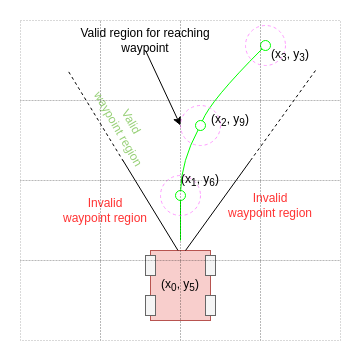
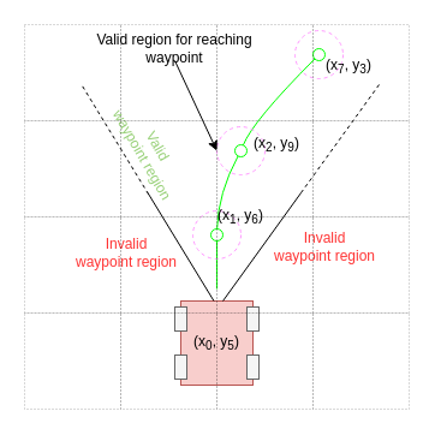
  <mxCell id="0" />
  <mxCell id="1" parent="0" />
  <mxCell id="2" value="" style="rounded=0;whiteSpace=wrap;html=1;rotation=90;fillColor=#f8cecc;strokeColor=#b85450;" parent="1" vertex="1"><mxGeometry x="145" y="255" width="70" height="60" as="geometry" /></mxCell>
  <mxCell id="3" value="" style="rounded=0;whiteSpace=wrap;html=1;fillColor=#f5f5f5;strokeColor=#666666;fontColor=#333333;" parent="1" vertex="1"><mxGeometry x="145" y="255" width="10" height="20" as="geometry" /></mxCell>
  <mxCell id="4" value="" style="rounded=0;whiteSpace=wrap;html=1;fillColor=#f5f5f5;strokeColor=#666666;fontColor=#333333;" parent="1" vertex="1"><mxGeometry x="145" y="295" width="10" height="20" as="geometry" /></mxCell>
  <mxCell id="5" value="" style="rounded=0;whiteSpace=wrap;html=1;fillColor=#f5f5f5;strokeColor=#666666;fontColor=#333333;" parent="1" vertex="1"><mxGeometry x="205" y="255" width="10" height="20" as="geometry" /></mxCell>
  <mxCell id="6" value="" style="rounded=0;whiteSpace=wrap;html=1;fillColor=#f5f5f5;strokeColor=#666666;fontColor=#333333;" parent="1" vertex="1"><mxGeometry x="205" y="295" width="10" height="20" as="geometry" /></mxCell>
  <mxCell id="7" value="" style="endArrow=none;html=1;" parent="1" edge="1"><mxGeometry width="50" height="50" relative="1" as="geometry"><mxPoint x="185" y="250" as="sourcePoint" /><mxPoint x="250" y="160" as="targetPoint" /></mxGeometry></mxCell>
  <mxCell id="8" value="" style="endArrow=none;html=1;" parent="1" edge="1"><mxGeometry width="50" height="50" relative="1" as="geometry"><mxPoint x="177.5" y="250" as="sourcePoint" /><mxPoint x="122.5" y="160" as="targetPoint" /></mxGeometry></mxCell>
  <mxCell id="9" value="" style="ellipse;whiteSpace=wrap;html=1;aspect=fixed;strokeColor=#00FF00;" parent="1" vertex="1"><mxGeometry x="175" y="190" width="10" height="10" as="geometry" /></mxCell>
  <mxCell id="10" value="" style="curved=1;endArrow=none;html=1;strokeColor=#00FF00;endFill=0;" parent="1" target="9" edge="1"><mxGeometry width="50" height="50" relative="1" as="geometry"><mxPoint x="180" y="240" as="sourcePoint" /><mxPoint x="280" y="-20" as="targetPoint" /><Array as="points" /></mxGeometry></mxCell>
  <mxCell id="11" value="" style="ellipse;whiteSpace=wrap;html=1;aspect=fixed;strokeColor=#00FF00;" parent="1" vertex="1"><mxGeometry x="195" y="120" width="10" height="10" as="geometry" /></mxCell>
  <mxCell id="12" value="" style="curved=1;endArrow=none;html=1;strokeColor=#00FF00;endFill=0;" parent="1" source="9" target="11" edge="1"><mxGeometry width="50" height="50" relative="1" as="geometry"><mxPoint x="179.63" y="190.014" as="sourcePoint" /><mxPoint x="280" y="-20" as="targetPoint" /><Array as="points"><mxPoint x="181" y="160" /></Array></mxGeometry></mxCell>
  <mxCell id="13" value="" style="ellipse;whiteSpace=wrap;html=1;aspect=fixed;strokeColor=#00FF00;" parent="1" vertex="1"><mxGeometry x="260" y="40" width="10" height="10" as="geometry" /></mxCell>
  <mxCell id="14" value="" style="curved=1;endArrow=none;html=1;strokeColor=#00FF00;endFill=0;" parent="1" source="11" target="13" edge="1"><mxGeometry width="50" height="50" relative="1" as="geometry"><mxPoint x="179.414" y="140.034" as="sourcePoint" /><mxPoint x="280" y="-20" as="targetPoint" /><Array as="points"><mxPoint x="210" y="100" /></Array></mxGeometry></mxCell>
  <mxCell id="15" value="" style="ellipse;whiteSpace=wrap;html=1;aspect=fixed;strokeColor=#FF99FF;dashed=1;fillColor=none;" parent="1" vertex="1"><mxGeometry x="160" y="175" width="40" height="40" as="geometry" /></mxCell>
  <mxCell id="16" value="" style="ellipse;whiteSpace=wrap;html=1;aspect=fixed;strokeColor=#FF99FF;dashed=1;fillColor=none;" parent="1" vertex="1"><mxGeometry x="180" y="105" width="40" height="40" as="geometry" /></mxCell>
  <mxCell id="17" value="" style="ellipse;whiteSpace=wrap;html=1;aspect=fixed;strokeColor=#FF99FF;dashed=1;fillColor=none;" parent="1" vertex="1"><mxGeometry x="245" y="25" width="40" height="40" as="geometry" /></mxCell>
  <mxCell id="18" value="" style="endArrow=classic;html=1;strokeColor=#000000;entryX=0;entryY=0.5;entryDx=0;entryDy=0;exitX=0.5;exitY=1;exitDx=0;exitDy=0;" parent="1" source="19" target="16" edge="1"><mxGeometry width="50" height="50" relative="1" as="geometry"><mxPoint x="110" y="90" as="sourcePoint" /><mxPoint x="100" y="50" as="targetPoint" /></mxGeometry></mxCell>
  <mxCell id="19" value="Valid region for reaching waypoint" style="text;html=1;strokeColor=none;fillColor=none;align=center;verticalAlign=middle;whiteSpace=wrap;rounded=0;dashed=1;" parent="1" vertex="1"><mxGeometry x="70" y="30" width="150" height="20" as="geometry" /></mxCell>
  <mxCell id="20" value="(x&lt;sub&gt;0&lt;/sub&gt;, y&lt;sub&gt;5&lt;/sub&gt;)" style="text;html=1;strokeColor=none;fillColor=none;align=center;verticalAlign=middle;whiteSpace=wrap;rounded=0;dashed=1;" parent="1" vertex="1"><mxGeometry x="150" y="275" width="60" height="20" as="geometry" /></mxCell>
  <mxCell id="21" value="(x&lt;sub&gt;1&lt;/sub&gt;, y&lt;sub&gt;6&lt;/sub&gt;)" style="text;html=1;strokeColor=none;fillColor=none;align=center;verticalAlign=middle;whiteSpace=wrap;rounded=0;dashed=1;" parent="1" vertex="1"><mxGeometry x="170" y="170" width="60" height="20" as="geometry" /></mxCell>
  <mxCell id="22" value="(x&lt;sub&gt;2&lt;/sub&gt;, y&lt;sub&gt;9&lt;/sub&gt;)" style="text;html=1;strokeColor=none;fillColor=none;align=center;verticalAlign=middle;whiteSpace=wrap;rounded=0;dashed=1;" parent="1" vertex="1"><mxGeometry x="200" y="110" width="60" height="20" as="geometry" /></mxCell>
- <mxCell id="23" value="(x&lt;sub&gt;3&lt;/sub&gt;, y&lt;sub&gt;3&lt;/sub&gt;)" style="text;html=1;strokeColor=none;fillColor=none;align=center;verticalAlign=middle;whiteSpace=wrap;rounded=0;dashed=1;" parent="1" vertex="1"><mxGeometry x="260" y="45" width="60" height="20" as="geometry" /></mxCell>
+ <mxCell id="23" value="(x&lt;sub&gt;7&lt;/sub&gt;, y&lt;sub&gt;3&lt;/sub&gt;)" style="text;html=1;strokeColor=none;fillColor=none;align=center;verticalAlign=middle;whiteSpace=wrap;rounded=0;dashed=1;" parent="1" vertex="1"><mxGeometry x="260" y="45" width="60" height="20" as="geometry" /></mxCell>
  <mxCell id="24" value="" style="endArrow=none;html=1;dashed=1;" parent="1" edge="1"><mxGeometry width="50" height="50" relative="1" as="geometry"><mxPoint x="123" y="161" as="sourcePoint" /><mxPoint x="68" y="71" as="targetPoint" /></mxGeometry></mxCell>
  <mxCell id="25" value="" style="endArrow=none;html=1;dashed=1;" parent="1" edge="1"><mxGeometry width="50" height="50" relative="1" as="geometry"><mxPoint x="250" y="160" as="sourcePoint" /><mxPoint x="315" y="70" as="targetPoint" /></mxGeometry></mxCell>
  <mxCell id="26" value="&lt;font color=&quot;#ff3333&quot;&gt;Invalid&lt;br&gt;waypoint region&lt;/font&gt;" style="text;html=1;strokeColor=none;fillColor=none;align=center;verticalAlign=middle;whiteSpace=wrap;rounded=0;dashed=1;" parent="1" vertex="1"><mxGeometry x="55" y="200" width="100" height="20" as="geometry" /></mxCell>
  <mxCell id="27" value="&lt;font color=&quot;#ff3333&quot;&gt;Invalid&lt;br&gt;waypoint region&lt;/font&gt;" style="text;html=1;strokeColor=none;fillColor=none;align=center;verticalAlign=middle;whiteSpace=wrap;rounded=0;dashed=1;" parent="1" vertex="1"><mxGeometry x="220" y="195" width="100" height="20" as="geometry" /></mxCell>
  <mxCell id="28" value="&lt;font color=&quot;#97d077&quot;&gt;Valid&lt;br&gt;waypoint region&lt;/font&gt;" style="text;html=1;strokeColor=none;fillColor=none;align=center;verticalAlign=middle;whiteSpace=wrap;rounded=0;dashed=1;rotation=60;" parent="1" vertex="1"><mxGeometry x="75" y="115" width="100" height="20" as="geometry" /></mxCell>
  <mxCell id="29" value="" style="whiteSpace=wrap;html=1;aspect=fixed;fillColor=none;dashed=1;dashPattern=1 2;opacity=30;" vertex="1" parent="1"><mxGeometry x="180" y="100" width="80" height="80" as="geometry" /></mxCell>
  <mxCell id="30" value="" style="whiteSpace=wrap;html=1;aspect=fixed;fillColor=none;dashed=1;dashPattern=1 2;opacity=30;" vertex="1" parent="1"><mxGeometry x="180" y="180" width="80" height="80" as="geometry" /></mxCell>
  <mxCell id="31" value="" style="whiteSpace=wrap;html=1;aspect=fixed;fillColor=none;dashed=1;dashPattern=1 2;opacity=30;" vertex="1" parent="1"><mxGeometry x="180" y="260" width="80" height="80" as="geometry" /></mxCell>
  <mxCell id="32" value="" style="whiteSpace=wrap;html=1;aspect=fixed;fillColor=none;dashed=1;dashPattern=1 2;opacity=30;" vertex="1" parent="1"><mxGeometry x="180" y="20" width="80" height="80" as="geometry" /></mxCell>
  <mxCell id="33" value="" style="whiteSpace=wrap;html=1;aspect=fixed;fillColor=none;dashed=1;dashPattern=1 2;opacity=30;" vertex="1" parent="1"><mxGeometry x="260" y="20" width="80" height="80" as="geometry" /></mxCell>
  <mxCell id="34" value="" style="whiteSpace=wrap;html=1;aspect=fixed;fillColor=none;dashed=1;dashPattern=1 2;opacity=30;" vertex="1" parent="1"><mxGeometry x="260" y="100" width="80" height="80" as="geometry" /></mxCell>
  <mxCell id="35" value="" style="whiteSpace=wrap;html=1;aspect=fixed;fillColor=none;dashed=1;dashPattern=1 2;opacity=30;" vertex="1" parent="1"><mxGeometry x="260" y="180" width="80" height="80" as="geometry" /></mxCell>
  <mxCell id="36" value="" style="whiteSpace=wrap;html=1;aspect=fixed;fillColor=none;dashed=1;dashPattern=1 2;opacity=30;" vertex="1" parent="1"><mxGeometry x="260" y="260" width="80" height="80" as="geometry" /></mxCell>
  <mxCell id="37" value="" style="whiteSpace=wrap;html=1;aspect=fixed;fillColor=none;dashed=1;dashPattern=1 2;opacity=30;" vertex="1" parent="1"><mxGeometry x="100" y="20" width="80" height="80" as="geometry" /></mxCell>
  <mxCell id="38" value="" style="whiteSpace=wrap;html=1;aspect=fixed;fillColor=none;dashed=1;dashPattern=1 2;opacity=30;" vertex="1" parent="1"><mxGeometry x="100" y="100" width="80" height="80" as="geometry" /></mxCell>
  <mxCell id="39" value="" style="whiteSpace=wrap;html=1;aspect=fixed;fillColor=none;dashed=1;dashPattern=1 2;opacity=30;" vertex="1" parent="1"><mxGeometry x="100" y="180" width="80" height="80" as="geometry" /></mxCell>
  <mxCell id="40" value="" style="whiteSpace=wrap;html=1;aspect=fixed;fillColor=none;dashed=1;dashPattern=1 2;opacity=30;" vertex="1" parent="1"><mxGeometry x="100" y="260" width="80" height="80" as="geometry" /></mxCell>
  <mxCell id="41" value="" style="whiteSpace=wrap;html=1;aspect=fixed;fillColor=none;dashed=1;dashPattern=1 2;opacity=30;" vertex="1" parent="1"><mxGeometry x="20" y="20" width="80" height="80" as="geometry" /></mxCell>
  <mxCell id="42" value="" style="whiteSpace=wrap;html=1;aspect=fixed;fillColor=none;dashed=1;dashPattern=1 2;opacity=30;" vertex="1" parent="1"><mxGeometry x="20" y="100" width="80" height="80" as="geometry" /></mxCell>
  <mxCell id="43" value="" style="whiteSpace=wrap;html=1;aspect=fixed;fillColor=none;dashed=1;dashPattern=1 2;opacity=30;" vertex="1" parent="1"><mxGeometry x="20" y="180" width="80" height="80" as="geometry" /></mxCell>
  <mxCell id="44" value="" style="whiteSpace=wrap;html=1;aspect=fixed;fillColor=none;dashed=1;dashPattern=1 2;opacity=30;" vertex="1" parent="1"><mxGeometry x="20" y="260" width="80" height="80" as="geometry" /></mxCell>
